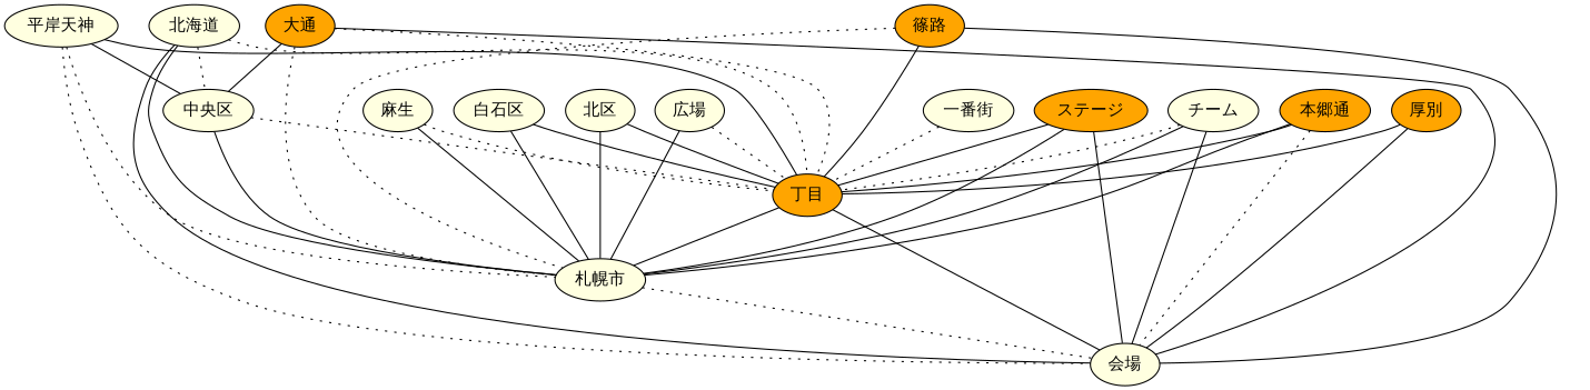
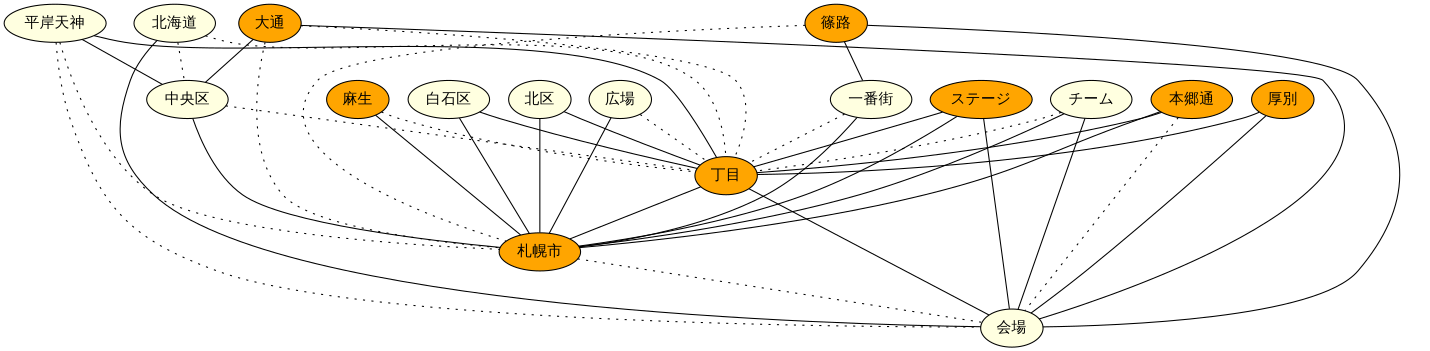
  graph {
    fontname=Oswald
    node [fillcolor=lightyellow fontname=Oswald style=filled]
    edge [fontname=Oswald style=solid]
    "北海道"
    "中央区"
    "会場"
    "丁目" [fillcolor=orange]
-   "札幌市"
+   "札幌市" [fillcolor=orange]
    "平岸天神"
    "篠路" [fillcolor=orange]
    "ステージ" [fillcolor=orange]
    "チーム"
    "大通" [fillcolor=orange]
    "本郷通" [fillcolor=orange]
    "一番街"
-   "麻生"
+   "麻生" [fillcolor=orange]
    "白石区"
    "北区"
    "広場"
    "厚別" [fillcolor=orange]
    "北海道" -- "中央区" [style=dotted]
    "北海道" -- "会場"
    "北海道" -- "丁目" [style=dotted]
-   "北海道" -- "札幌市"
+   "一番街" -- "札幌市"
    "中央区" -- "丁目" [style=dotted]
    "中央区" -- "札幌市"
    "丁目" -- "会場"
    "丁目" -- "札幌市"
    "札幌市" -- "会場" [style=dotted]
    "平岸天神" -- "中央区"
    "平岸天神" -- "会場" [style=dotted]
    "平岸天神" -- "丁目"
    "平岸天神" -- "札幌市" [style=dotted]
    "篠路" -- "会場"
-   "篠路" -- "丁目"
+   "篠路" -- "一番街"
    "篠路" -- "札幌市" [style=dotted]
    "ステージ" -- "会場"
    "ステージ" -- "丁目"
    "ステージ" -- "札幌市"
    "チーム" -- "会場"
    "チーム" -- "丁目" [style=dotted]
    "チーム" -- "札幌市"
    "大通" -- "中央区"
    "大通" -- "会場"
    "大通" -- "丁目" [style=dotted]
    "大通" -- "札幌市" [style=dotted]
    "本郷通" -- "会場" [style=dotted]
    "本郷通" -- "丁目"
    "本郷通" -- "札幌市"
    "一番街" -- "丁目" [style=dotted]
    "麻生" -- "丁目" [style=dotted]
    "麻生" -- "札幌市"
    "白石区" -- "丁目"
    "白石区" -- "札幌市"
    "北区" -- "丁目"
    "北区" -- "札幌市"
    "広場" -- "丁目" [style=dotted]
    "広場" -- "札幌市"
    "厚別" -- "会場"
    "厚別" -- "丁目"
  }
